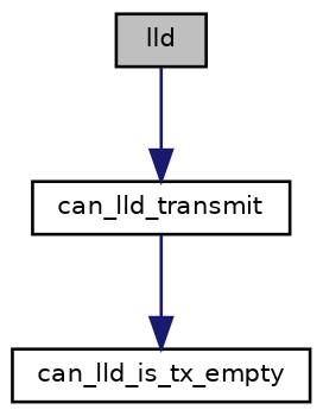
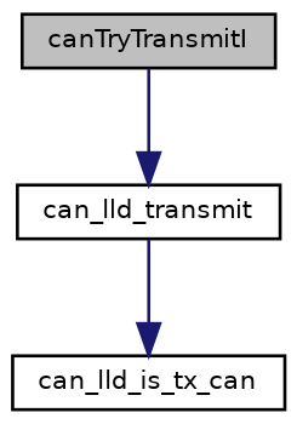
  digraph {
    rankdir=TB
    node [color=black fontname=Helvetica fontsize=8 shape=record]
    edge [color=midnightblue fontname=Helvetica fontsize=8 labelfontname=Helvetica labelfontsize=8 style=solid]
-   n1 [fillcolor=grey75 fontcolor=black height=0.2 label=lld style=filled width=0.4]
+   n1 [fillcolor=grey75 fontcolor=black height=0.2 label=canTryTransmitI style=filled width=0.4]
    n2 [height=0.2 label=can_lld_transmit width=0.4]
-   n3 [height=0.2 label=can_lld_is_tx_empty width=0.4]
+   n3 [height=0.2 label=can_lld_is_tx_can width=0.4]
    n1 -> n2
    n2 -> n3
  }
